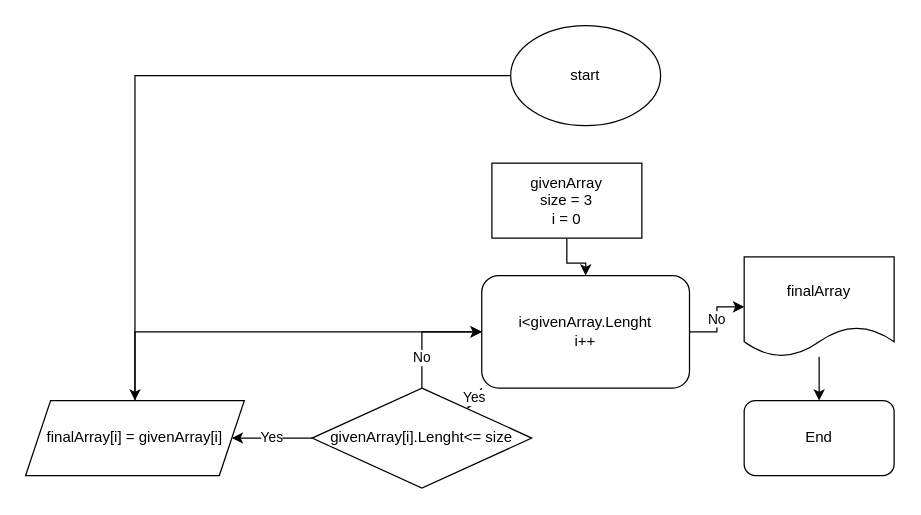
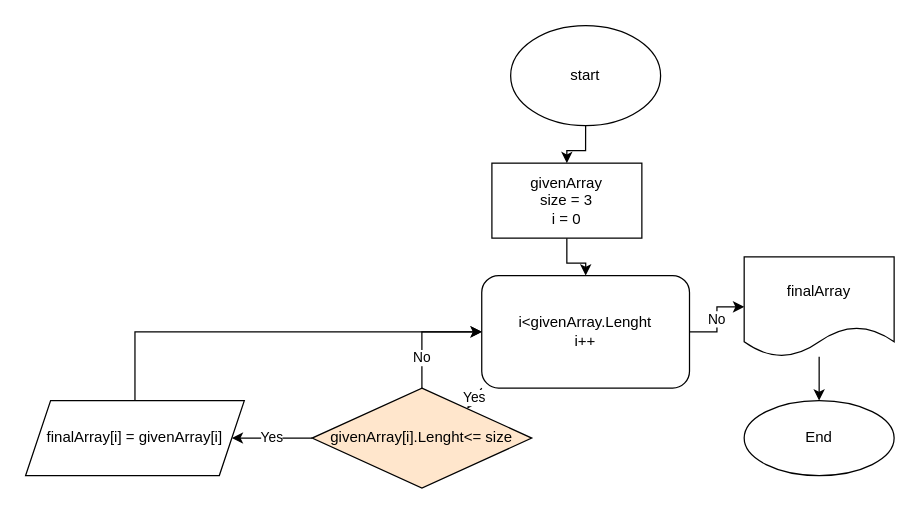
  <mxCell id="0" />
  <mxCell id="1" parent="0" />
- <mxCell id="2" value="" style="edgeStyle=orthogonalEdgeStyle;rounded=0;orthogonalLoop=1;jettySize=auto;html=1;" parent="1" source="3" target="13" edge="1"><mxGeometry relative="1" as="geometry" /></mxCell>
+ <mxCell id="2" value="" style="edgeStyle=orthogonalEdgeStyle;rounded=0;orthogonalLoop=1;jettySize=auto;html=1;" parent="1" source="3" target="5" edge="1"><mxGeometry relative="1" as="geometry" /></mxCell>
  <mxCell id="3" value="start" style="ellipse;whiteSpace=wrap;html=1;" parent="1" vertex="1"><mxGeometry x="408.13" y="20" width="120" height="80" as="geometry" /></mxCell>
  <mxCell id="4" value="" style="edgeStyle=orthogonalEdgeStyle;rounded=0;orthogonalLoop=1;jettySize=auto;html=1;" parent="1" source="5" target="8" edge="1"><mxGeometry relative="1" as="geometry" /></mxCell>
  <mxCell id="5" value="givenArray&lt;br&gt;size = 3&lt;br&gt;i = 0" style="whiteSpace=wrap;html=1;" parent="1" vertex="1"><mxGeometry x="393.13" y="130" width="120" height="60" as="geometry" /></mxCell>
  <mxCell id="6" value="Yes" style="edgeStyle=orthogonalEdgeStyle;rounded=0;orthogonalLoop=1;jettySize=auto;html=1;" parent="1" source="8" target="11" edge="1"><mxGeometry relative="1" as="geometry"><Array as="points"><mxPoint x="389" y="310" /><mxPoint x="376" y="310" /></Array></mxGeometry></mxCell>
  <mxCell id="7" value="No" style="edgeStyle=orthogonalEdgeStyle;rounded=0;orthogonalLoop=1;jettySize=auto;html=1;" parent="1" source="8" target="15" edge="1"><mxGeometry relative="1" as="geometry" /></mxCell>
  <mxCell id="8" value="i&amp;lt;givenArray.Lenght&lt;br&gt;i++" style="whiteSpace=wrap;html=1;rounded=1;" parent="1" vertex="1"><mxGeometry x="385" y="220" width="166.25" height="90" as="geometry" /></mxCell>
  <mxCell id="9" value="Yes" style="edgeStyle=orthogonalEdgeStyle;rounded=0;orthogonalLoop=1;jettySize=auto;html=1;entryX=1;entryY=0.5;entryDx=0;entryDy=0;" parent="1" source="11" target="13" edge="1"><mxGeometry relative="1" as="geometry"><mxPoint x="205" y="350" as="targetPoint" /></mxGeometry></mxCell>
  <mxCell id="10" value="No" style="edgeStyle=orthogonalEdgeStyle;rounded=0;orthogonalLoop=1;jettySize=auto;html=1;exitX=0.5;exitY=0;exitDx=0;exitDy=0;entryX=0;entryY=0.5;entryDx=0;entryDy=0;" parent="1" source="11" target="8" edge="1"><mxGeometry x="-0.489" relative="1" as="geometry"><mxPoint as="offset" /></mxGeometry></mxCell>
- <mxCell id="11" value="givenArray[i].Lenght&amp;lt;= size" style="rhombus;whiteSpace=wrap;html=1;" parent="1" vertex="1"><mxGeometry x="249.25" y="310" width="175.75" height="80" as="geometry" /></mxCell>
+ <mxCell id="11" value="givenArray[i].Lenght&amp;lt;= size" style="rhombus;whiteSpace=wrap;html=1;fillColor=#ffe6cc;" parent="1" vertex="1"><mxGeometry x="249.25" y="310" width="175.75" height="80" as="geometry" /></mxCell>
  <mxCell id="12" style="edgeStyle=orthogonalEdgeStyle;rounded=0;orthogonalLoop=1;jettySize=auto;html=1;exitX=0.5;exitY=0;exitDx=0;exitDy=0;entryX=0;entryY=0.5;entryDx=0;entryDy=0;" parent="1" source="13" target="8" edge="1"><mxGeometry relative="1" as="geometry"><Array as="points"><mxPoint x="108" y="265" /></Array></mxGeometry></mxCell>
  <mxCell id="13" value="finalArray[i] = givenArray[i]" style="shape=parallelogram;perimeter=parallelogramPerimeter;whiteSpace=wrap;html=1;fixedSize=1;" parent="1" vertex="1"><mxGeometry x="20" y="320" width="175" height="60" as="geometry" /></mxCell>
  <mxCell id="14" value="" style="edgeStyle=orthogonalEdgeStyle;rounded=0;orthogonalLoop=1;jettySize=auto;html=1;" parent="1" source="15" target="16" edge="1"><mxGeometry relative="1" as="geometry" /></mxCell>
  <mxCell id="15" value="finalArray" style="shape=document;whiteSpace=wrap;html=1;boundedLbl=1;" parent="1" vertex="1"><mxGeometry x="595" y="205" width="120" height="80" as="geometry" /></mxCell>
- <mxCell id="16" value="End" style="whiteSpace=wrap;html=1;rounded=1;" parent="1" vertex="1"><mxGeometry x="595" y="320" width="120" height="60" as="geometry" /></mxCell>
+ <mxCell id="16" value="End" style="ellipse;whiteSpace=wrap;html=1;" parent="1" vertex="1"><mxGeometry x="595" y="320" width="120" height="60" as="geometry" /></mxCell>
